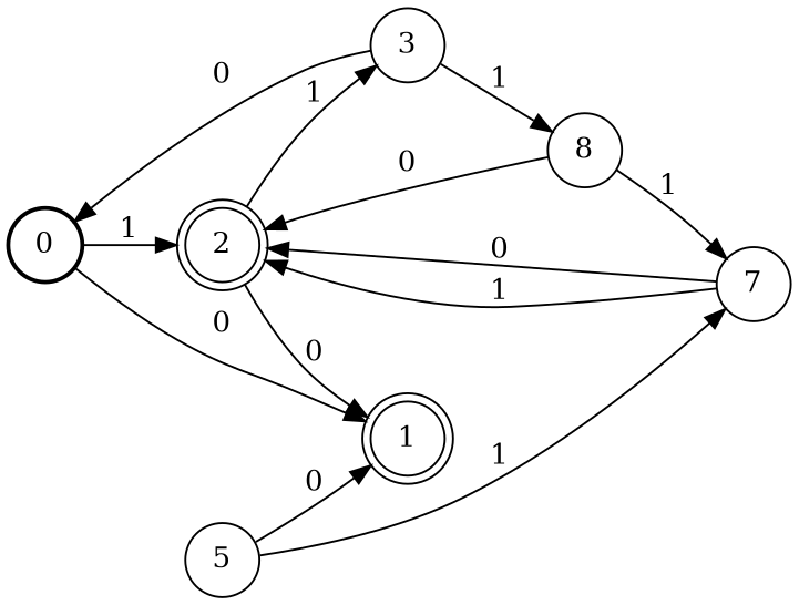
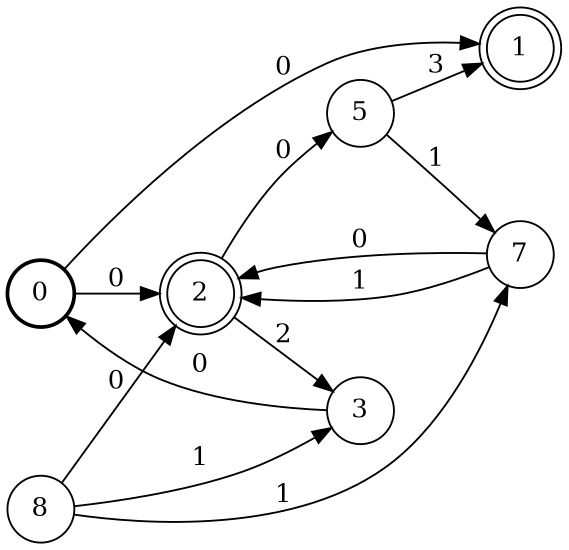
  digraph {
    rankdir=LR
    node [shape=circle]
    0 [style=bold]
    1 [peripheries=2]
    2 [peripheries=2]
    3
    5
    n6 [label=8]
    7
    0 -> 1 [label=0]
-   0 -> 2 [label=1]
-   2 -> 3 [label=1]
-   2 -> 1 [label=0]
+   0 -> 2 [label=0]
+   2 -> 3 [label=2]
+   2 -> 5 [label=0]
    3 -> 0 [label=0]
-   3 -> n6 [label=1]
-   5 -> 1 [label=0]
+   n6 -> 3 [label=1]
+   5 -> 1 [label=3]
    5 -> 7 [label=1]
    n6 -> 2 [label=0]
    n6 -> 7 [label=1]
    7 -> 2 [label=0]
    7 -> 2 [label=1]
  }
